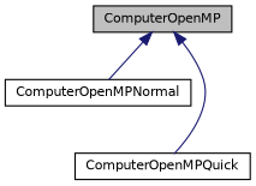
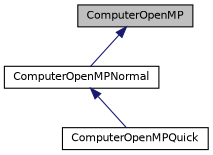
  digraph {
    node [color=black fillcolor=white fontname=Helvetica fontsize=10 shape=record style=filled]
    edge [color=midnightblue dir=back fontname=Helvetica fontsize=10 labelfontname=Helvetica labelfontsize=10 style=solid]
    n1 [fillcolor=grey75 fontcolor=black height=0.2 label=ComputerOpenMP width=0.4]
    n2 [height=0.2 label=ComputerOpenMPNormal width=0.4]
    n3 [height=0.2 label=ComputerOpenMPQuick width=0.4]
    n1 -> n2
-   n1 -> n3
+   n2 -> n3
  }
